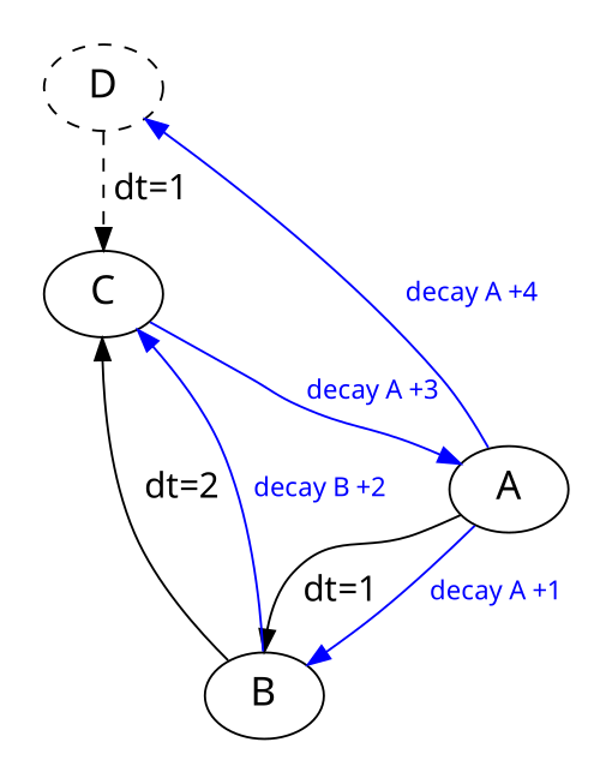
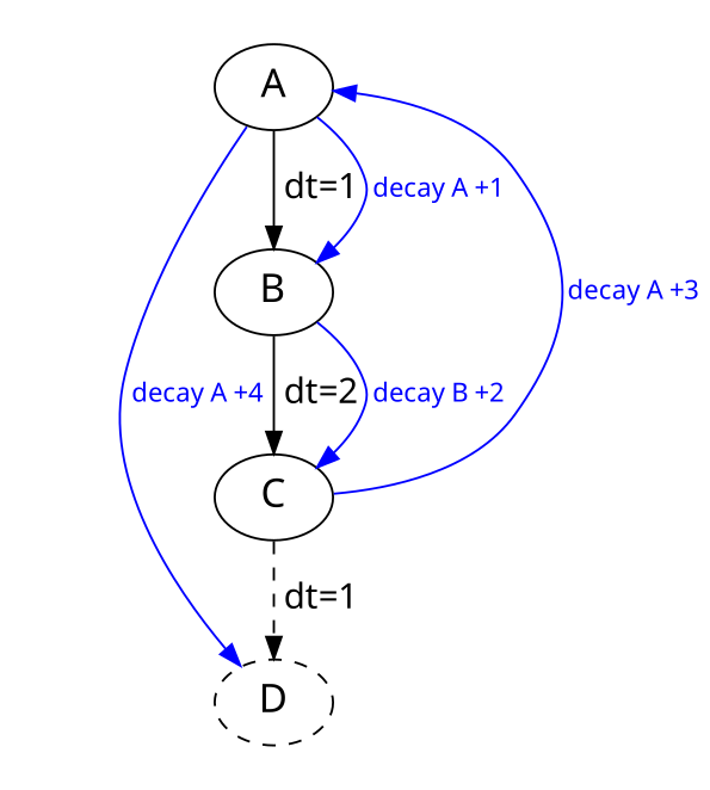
  digraph {
    clusterrank=local
    fontname="Noto Sans"
    rankdir=TB
    node [fontname="Noto Sans" fontsize=18]
    edge [color=blue fontcolor=blue fontname="Noto Sans" fontsize=12]
    D [style=dashed]
    A
    B
    C
    subgraph sub_1 {
      D
    }
    subgraph cluster_2 {
      labelloc=b
      rank=same
      style=invis
      D
      A
      B
      C
    }
    A -> D [label=" decay A +4"]
    A -> B [fontsize=16 label=" dt=1" weight=1000 color="" fontcolor=""]
    A -> B [label=" decay A +1"]
    B -> C [fontsize=16 label=" dt=2" weight=1000 color="" fontcolor=""]
    B -> C [label=" decay B +2"]
-   D -> C [fontsize=16 label=" dt=1" style=dashed weight=1000 color="" fontcolor=""]
+   C -> D [fontsize=16 label=" dt=1" style=dashed weight=1000 color="" fontcolor=""]
    C -> A [label=" decay A +3"]
  }
